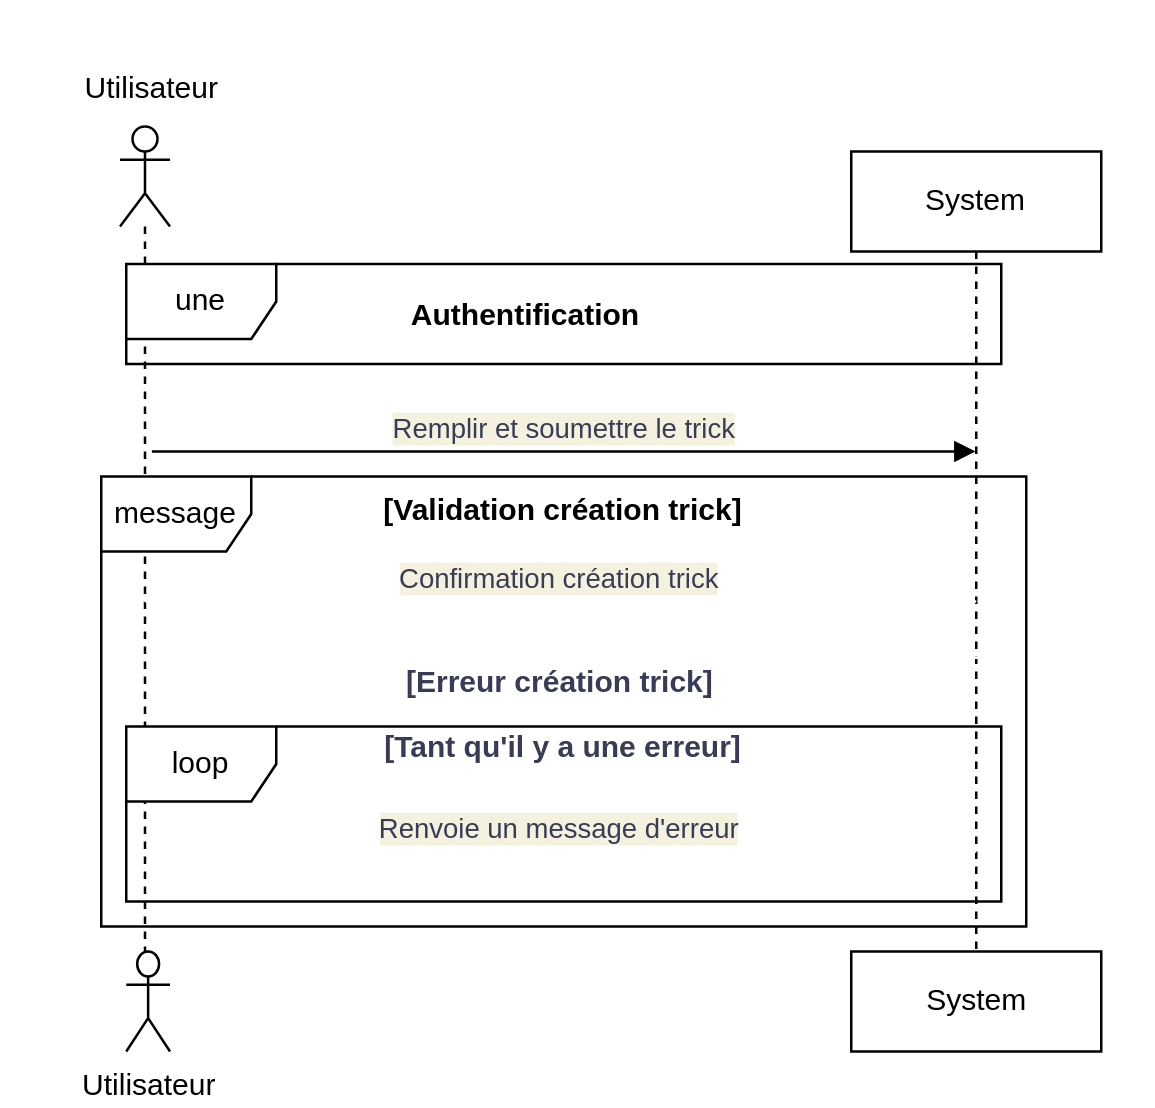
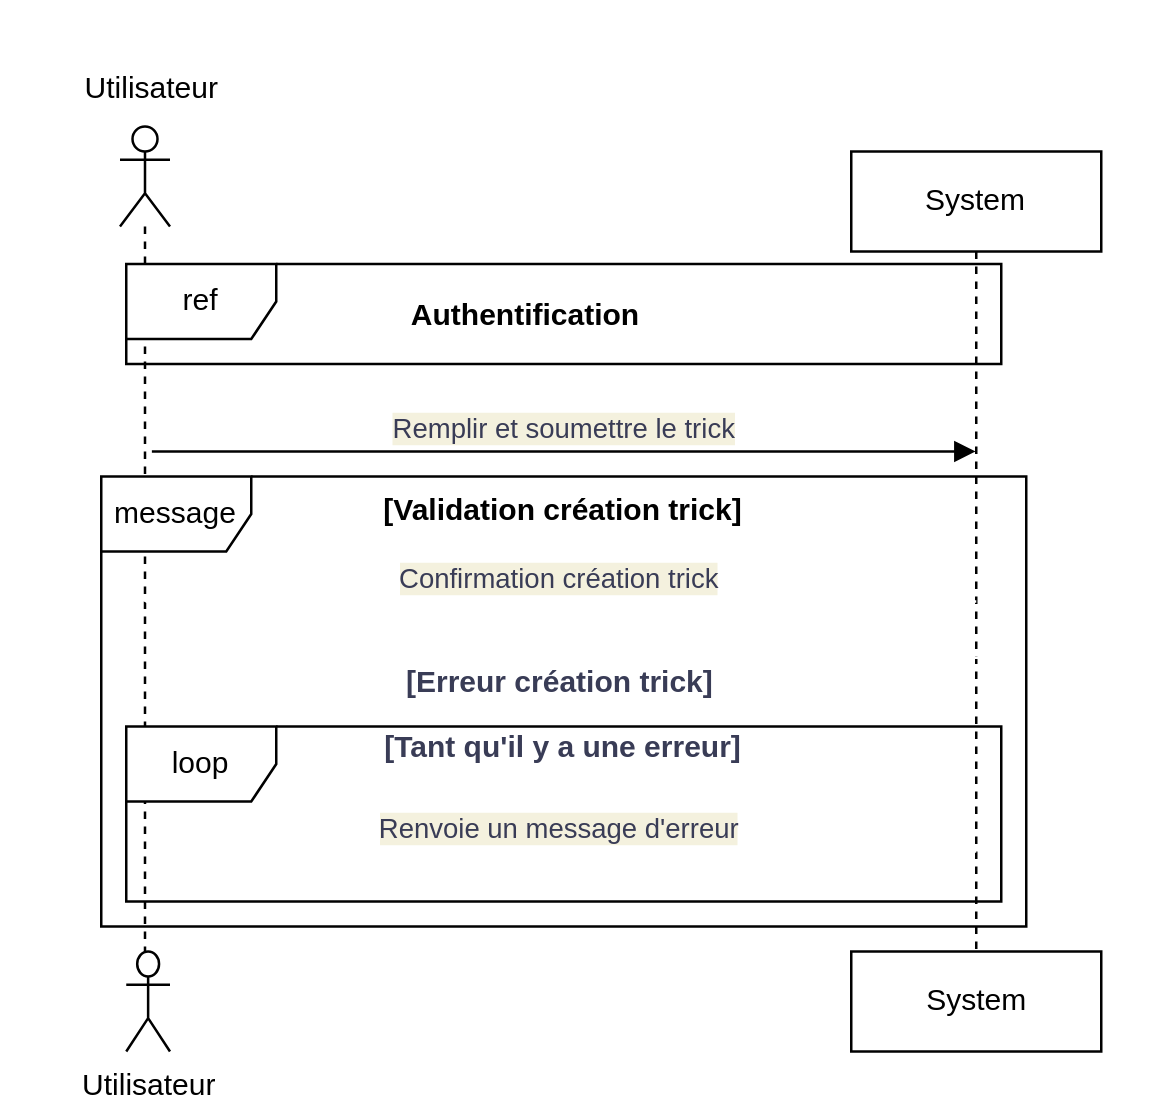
  <mxCell id="0" />
  <mxCell id="1" parent="0" />
  <mxCell id="2" value="" style="shape=umlLifeline;participant=umlActor;perimeter=lifelinePerimeter;whiteSpace=wrap;html=1;container=1;collapsible=0;recursiveResize=0;verticalAlign=top;spacingTop=36;outlineConnect=0;" vertex="1" parent="1"><mxGeometry x="47.5" y="50" width="20" height="330" as="geometry" /></mxCell>
  <mxCell id="3" value="System" style="shape=umlLifeline;perimeter=lifelinePerimeter;whiteSpace=wrap;html=1;container=1;collapsible=0;recursiveResize=0;outlineConnect=0;" vertex="1" parent="1"><mxGeometry x="340" y="60" width="100" height="320" as="geometry" /></mxCell>
  <mxCell id="4" value="Confirmation création trick" style="html=1;verticalAlign=bottom;endArrow=open;dashed=1;endSize=8;rounded=0;labelBackgroundColor=#F4F1DE;strokeColor=#FFFFFF;fontColor=#393C56;" edge="1" parent="3" target="2"><mxGeometry relative="1" as="geometry"><mxPoint x="50" y="180" as="sourcePoint" /><mxPoint x="-30" y="180" as="targetPoint" /></mxGeometry></mxCell>
  <mxCell id="5" value="" style="line;strokeWidth=1;fillColor=none;align=left;verticalAlign=middle;spacingTop=-1;spacingLeft=3;spacingRight=3;rotatable=0;labelPosition=right;points=[];portConstraint=eastwest;strokeColor=#FFFFFF;labelBackgroundColor=#F4F1DE;fontColor=#393C56;" vertex="1" parent="3"><mxGeometry x="-300" y="198.5" width="370" height="8" as="geometry" /></mxCell>
  <mxCell id="6" value="[Erreur création trick]" style="text;align=center;fontStyle=1;verticalAlign=middle;spacingLeft=3;spacingRight=3;strokeColor=none;rotatable=0;points=[[0,0.5],[1,0.5]];portConstraint=eastwest;fontColor=#393C56;" vertex="1" parent="3"><mxGeometry x="-156.25" y="198.5" width="80" height="26" as="geometry" /></mxCell>
  <mxCell id="7" value="[Tant qu'il y a une erreur]" style="text;align=center;fontStyle=1;verticalAlign=middle;spacingLeft=3;spacingRight=3;strokeColor=none;rotatable=0;points=[[0,0.5],[1,0.5]];portConstraint=eastwest;fontColor=#393C56;" vertex="1" parent="3"><mxGeometry x="-155" y="224.5" width="80" height="26" as="geometry" /></mxCell>
  <mxCell id="8" value="Renvoie un message d'erreur" style="html=1;verticalAlign=bottom;endArrow=open;dashed=1;endSize=8;rounded=0;labelBackgroundColor=#F4F1DE;strokeColor=#FFFFFF;fontColor=#393C56;" edge="1" parent="3" target="2"><mxGeometry relative="1" as="geometry"><mxPoint x="50" y="280" as="sourcePoint" /><mxPoint x="-30" y="280" as="targetPoint" /></mxGeometry></mxCell>
  <mxCell id="9" value="Utilisateur" style="shape=umlActor;verticalLabelPosition=bottom;verticalAlign=top;html=1;" vertex="1" parent="1"><mxGeometry x="50" y="380" width="17.5" height="40" as="geometry" /></mxCell>
  <mxCell id="10" value="Utilisateur" style="text;html=1;align=center;verticalAlign=middle;resizable=0;points=[];autosize=1;" vertex="1" parent="1"><mxGeometry x="20" y="20" width="80" height="30" as="geometry" /></mxCell>
- <mxCell id="11" value="une" style="shape=umlFrame;whiteSpace=wrap;html=1;" vertex="1" parent="1"><mxGeometry x="50" y="105" width="350" height="40" as="geometry" /></mxCell>
+ <mxCell id="11" value="ref" style="shape=umlFrame;whiteSpace=wrap;html=1;" vertex="1" parent="1"><mxGeometry x="50" y="105" width="350" height="40" as="geometry" /></mxCell>
  <mxCell id="12" value="Authentification" style="text;align=center;fontStyle=1;verticalAlign=middle;spacingLeft=3;spacingRight=3;rotatable=0;points=[[0,0.5],[1,0.5]];portConstraint=eastwest;" vertex="1" parent="1"><mxGeometry x="170" y="112" width="80" height="26" as="geometry" /></mxCell>
  <mxCell id="13" value="[Validation création trick]" style="text;align=center;fontStyle=1;verticalAlign=middle;spacingLeft=3;spacingRight=3;rotatable=0;points=[[0,0.5],[1,0.5]];portConstraint=eastwest;" vertex="1" parent="1"><mxGeometry x="185" y="190" width="80" height="26" as="geometry" /></mxCell>
  <mxCell id="14" value="Remplir et soumettre le trick" style="html=1;verticalAlign=bottom;endArrow=block;rounded=0;labelBackgroundColor=#F4F1DE;fontColor=#393C56;" edge="1" parent="1"><mxGeometry width="80" relative="1" as="geometry"><mxPoint x="60.25" y="180" as="sourcePoint" /><mxPoint x="389.75" y="180" as="targetPoint" /></mxGeometry></mxCell>
  <mxCell id="15" value="System" style="html=1;" vertex="1" parent="1"><mxGeometry x="340" y="380" width="100" height="40" as="geometry" /></mxCell>
  <mxCell id="16" value="loop" style="shape=umlFrame;whiteSpace=wrap;html=1;" vertex="1" parent="1"><mxGeometry x="50" y="290" width="350" height="70" as="geometry" /></mxCell>
  <mxCell id="17" value="message" style="shape=umlFrame;whiteSpace=wrap;html=1;strokeColor=default;" vertex="1" parent="1"><mxGeometry x="40" y="190" width="370" height="180" as="geometry" /></mxCell>
